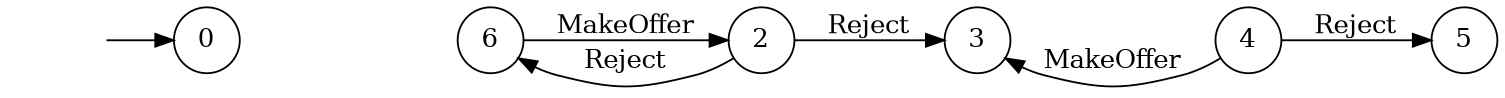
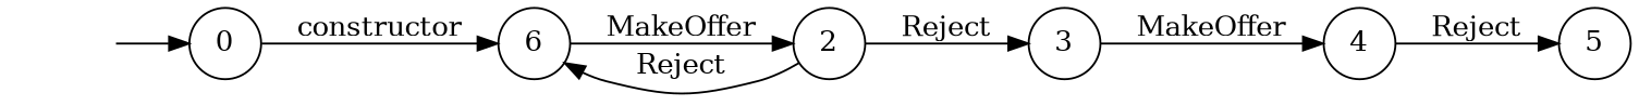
  digraph {
    rankdir=LR
    node [shape=circle]
    "" [shape=plaintext]
    n2 [label=0]
    n3 [label=6]
    n4 [label=4]
    n5 [label=5]
    n6 [label=3]
    n7 [label=2]
    "" -> n2
+   n2 -> n3 [label=constructor]
    n3 -> n7 [label=MakeOffer]
    n4 -> n5 [label=Reject]
-   n4 -> n6 [label=MakeOffer]
+   n6 -> n4 [label=MakeOffer]
    n7 -> n3 [label=Reject]
    n7 -> n6 [label=Reject]
  }
